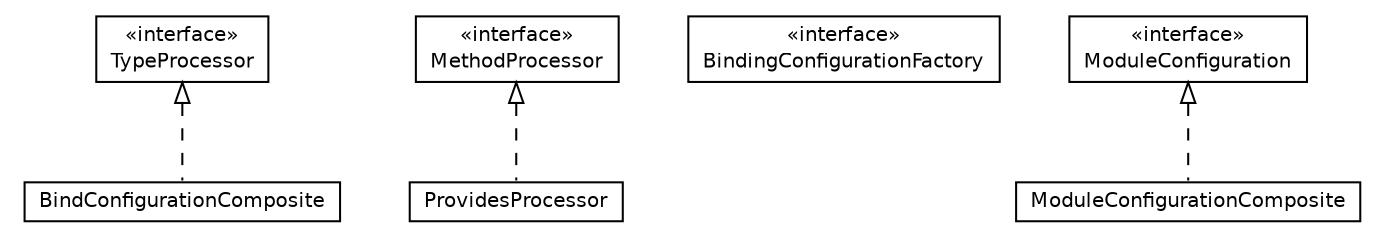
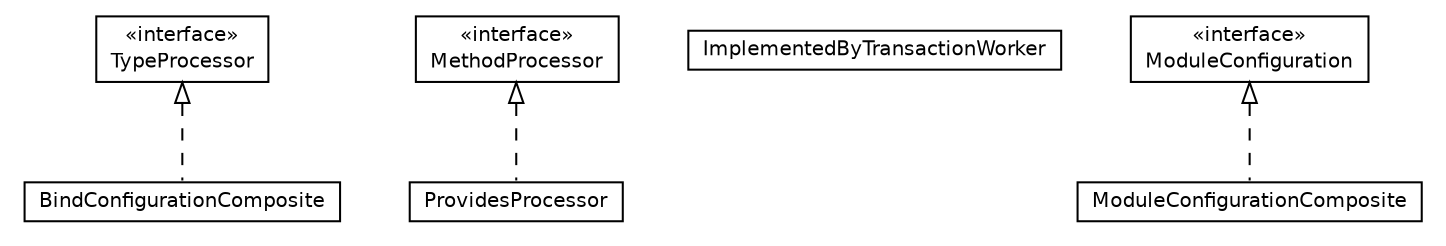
  digraph {
    nodesep=0.25
    ranksep=0.5
    node [fontcolor=black fontname=Helvetica fontsize=10.0 shape=plaintext]
    edge [arrowtail=empty dir=back fontname=Helvetica fontsize=10 headport=p labelfontname=Helvetica labelfontsize=10 style=dashed tailport=p]
    n1 [label=<<table title="org.androidtransfuse.analysis.module.TypeProcessor" border="0" cellborder="1" cellspacing="0" cellpadding="2" port="p" href="./TypeProcessor.html"> 		<tr><td><table border="0" cellspacing="0" cellpadding="1"> <tr><td align="center" balign="center"> &#171;interface&#187; </td></tr> <tr><td align="center" balign="center"> TypeProcessor </td></tr> 		</table></td></tr> 		</table>>]
    n2 [label=<<table title="org.androidtransfuse.analysis.module.BindConfigurationComposite" border="0" cellborder="1" cellspacing="0" cellpadding="2" port="p" href="./BindConfigurationComposite.html"> 		<tr><td><table border="0" cellspacing="0" cellpadding="1"> <tr><td align="center" balign="center"> BindConfigurationComposite </td></tr> 		</table></td></tr> 		</table>>]
    n3 [label=<<table title="org.androidtransfuse.analysis.module.ProvidesProcessor" border="0" cellborder="1" cellspacing="0" cellpadding="2" port="p" href="./ProvidesProcessor.html"> 		<tr><td><table border="0" cellspacing="0" cellpadding="1"> <tr><td align="center" balign="center"> ProvidesProcessor </td></tr> 		</table></td></tr> 		</table>>]
-   n4 [label=<<table title="org.androidtransfuse.analysis.module.BindingConfigurationFactory" border="0" cellborder="1" cellspacing="0" cellpadding="2" port="p" href="./BindingConfigurationFactory.html"> 		<tr><td><table border="0" cellspacing="0" cellpadding="1"> <tr><td align="center" balign="center"> &#171;interface&#187; </td></tr> <tr><td align="center" balign="center"> BindingConfigurationFactory </td></tr> 		</table></td></tr> 		</table>>]
+   n5 [label=<<table title="org.androidtransfuse.analysis.module.ImplementedByTransactionWorker" border="0" cellborder="1" cellspacing="0" cellpadding="2" port="p" href="./ImplementedByTransactionWorker.html"> 		<tr><td><table border="0" cellspacing="0" cellpadding="1"> <tr><td align="center" balign="center"> ImplementedByTransactionWorker </td></tr> 		</table></td></tr> 		</table>>]
    n6 [label=<<table title="org.androidtransfuse.analysis.module.ModuleConfiguration" border="0" cellborder="1" cellspacing="0" cellpadding="2" port="p" href="./ModuleConfiguration.html"> 		<tr><td><table border="0" cellspacing="0" cellpadding="1"> <tr><td align="center" balign="center"> &#171;interface&#187; </td></tr> <tr><td align="center" balign="center"> ModuleConfiguration </td></tr> 		</table></td></tr> 		</table>>]
    n7 [label=<<table title="org.androidtransfuse.analysis.module.ModuleConfigurationComposite" border="0" cellborder="1" cellspacing="0" cellpadding="2" port="p" href="./ModuleConfigurationComposite.html"> 		<tr><td><table border="0" cellspacing="0" cellpadding="1"> <tr><td align="center" balign="center"> ModuleConfigurationComposite </td></tr> 		</table></td></tr> 		</table>>]
    n8 [label=<<table title="org.androidtransfuse.analysis.module.MethodProcessor" border="0" cellborder="1" cellspacing="0" cellpadding="2" port="p" href="./MethodProcessor.html"> 		<tr><td><table border="0" cellspacing="0" cellpadding="1"> <tr><td align="center" balign="center"> &#171;interface&#187; </td></tr> <tr><td align="center" balign="center"> MethodProcessor </td></tr> 		</table></td></tr> 		</table>>]
    n1 -> n2
    n6 -> n7
    n8 -> n3
  }
